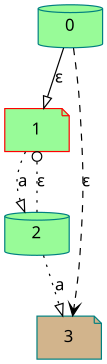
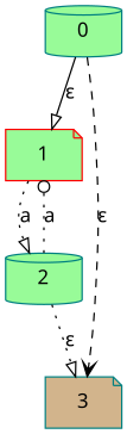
  digraph {
    fontname="Noto Sans"
    node [color=teal fillcolor=palegreen fontname="Noto Sans" shape=note style=filled]
    edge [arrowhead=onormal fontname="Noto Sans" style=dotted]
    1 [color=red]
    0 [shape=cylinder]
    3 [fillcolor=tan]
    2 [shape=cylinder]
    1 -> 2 [label=a]
    0 -> 1 [label="ε" style=solid]
    0 -> 3 [arrowhead=vee label="ε" style=dashed]
-   2 -> 1 [arrowhead=odot label="ε"]
-   2 -> 3 [label=a]
+   2 -> 1 [arrowhead=odot label=a]
+   2 -> 3 [label="ε"]
  }
